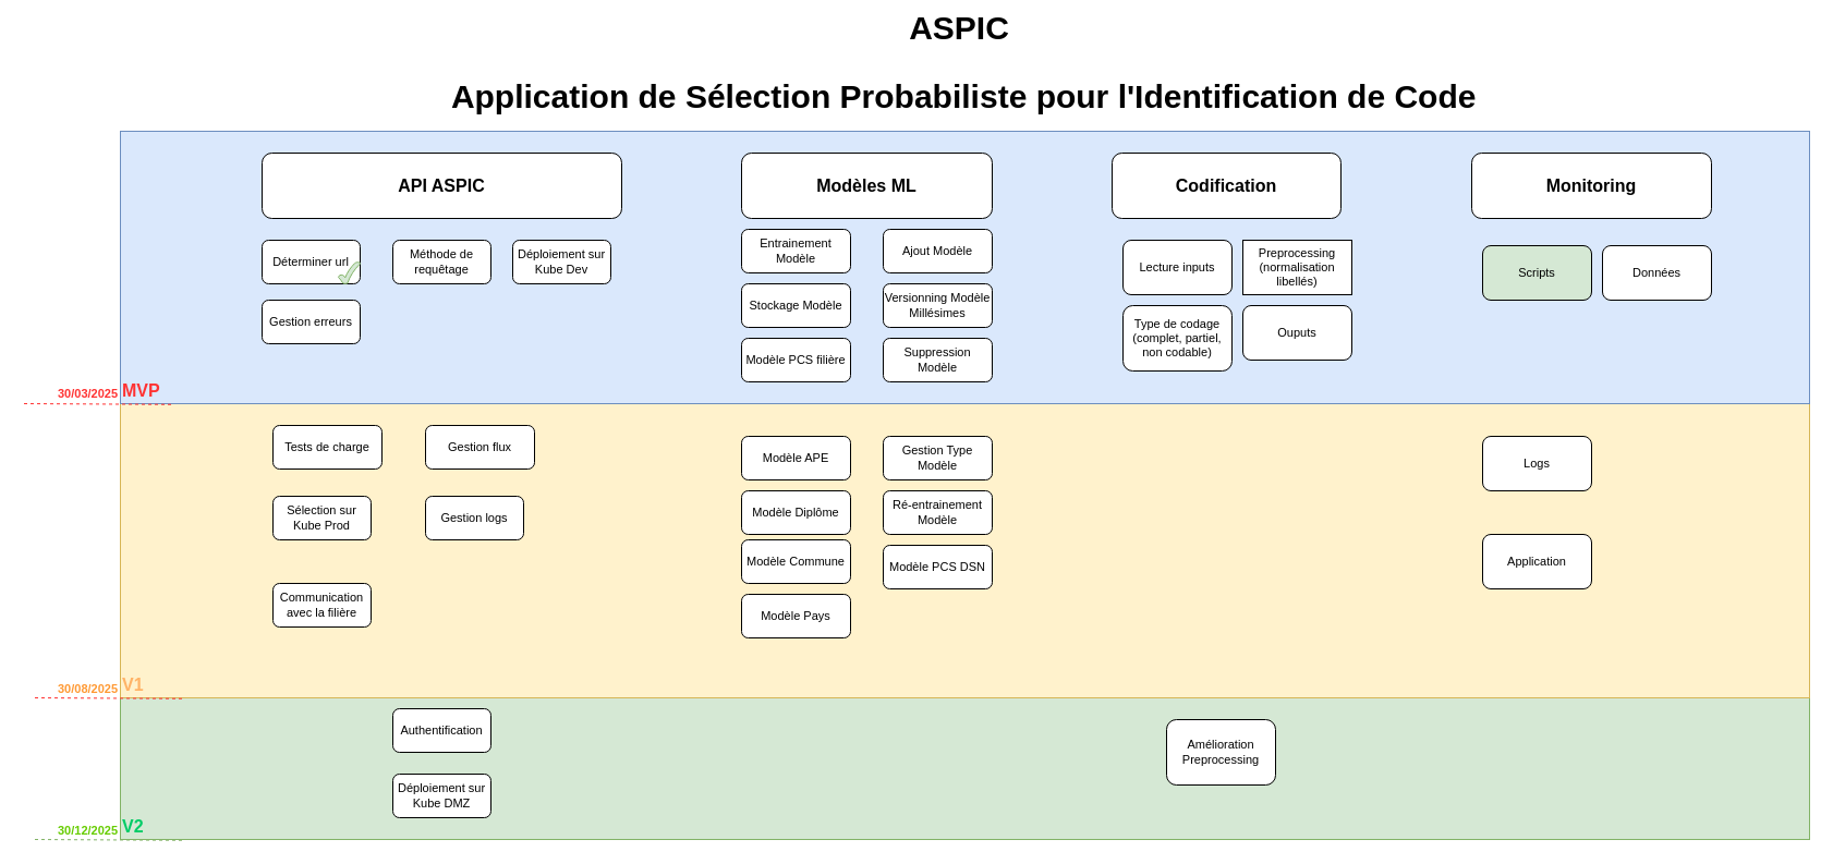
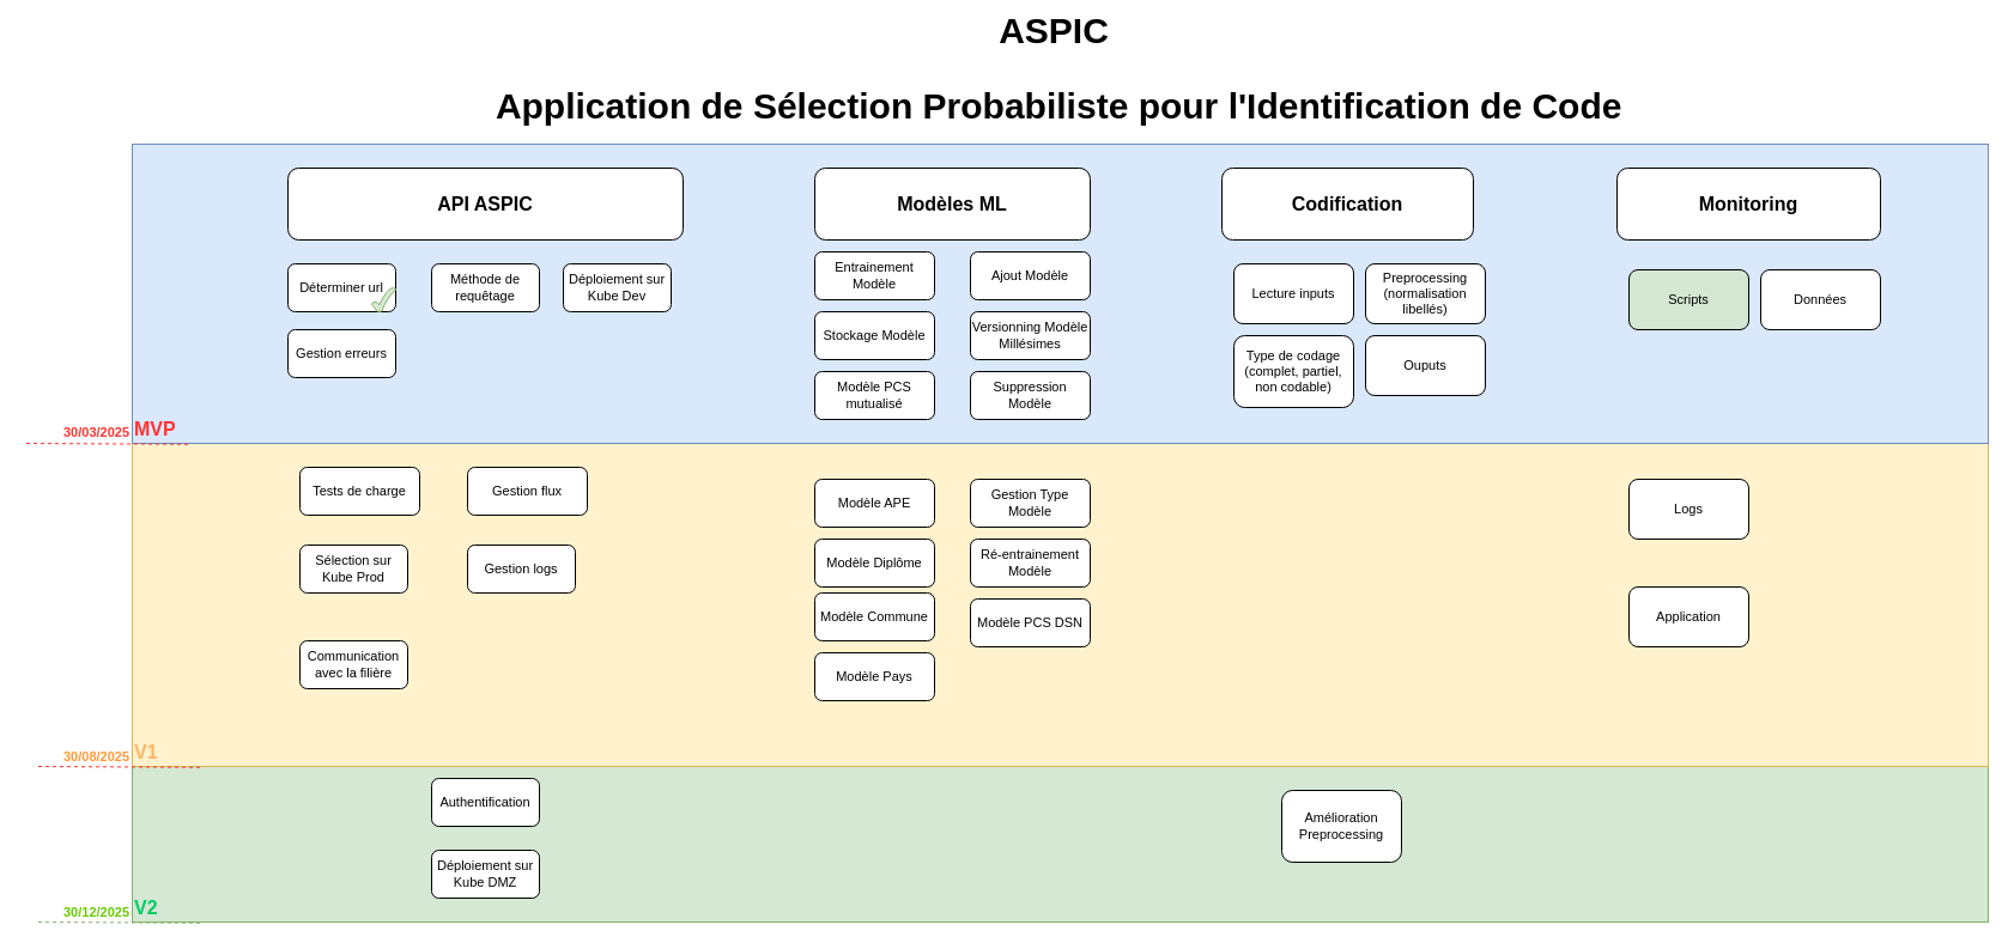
  <mxCell id="0" />
  <mxCell id="1" parent="0" />
  <mxCell id="2" value="&lt;font&gt;V2&lt;/font&gt;" style="rounded=0;html=1;fillColor=#d5e8d4;strokeColor=#82b366;align=left;verticalAlign=bottom;fontStyle=1;fontSize=16;fontColor=#00CC66;" parent="1" vertex="1"><mxGeometry x="110" y="640" width="1550" height="130" as="geometry" /></mxCell>
  <mxCell id="3" value="V1" style="rounded=0;html=1;fillColor=#fff2cc;strokeColor=#d6b656;align=left;verticalAlign=bottom;fontStyle=1;fontSize=16;fontColor=#FFB366;" parent="1" vertex="1"><mxGeometry x="110" y="370" width="1550" height="270" as="geometry" /></mxCell>
  <mxCell id="4" value="&lt;b&gt;&lt;font color=&quot;#ff3333&quot;&gt;MVP&lt;/font&gt;&lt;/b&gt;" style="rounded=0;whiteSpace=wrap;html=1;fillColor=#dae8fc;strokeColor=#6c8ebf;gradientColor=none;align=left;labelPosition=center;verticalLabelPosition=middle;verticalAlign=bottom;fontSize=16;labelBackgroundColor=none;" parent="1" vertex="1"><mxGeometry x="110" y="120" width="1550" height="250" as="geometry" /></mxCell>
  <mxCell id="5" value="API ASPIC" style="rounded=1;whiteSpace=wrap;html=1;fontSize=16;fontStyle=1" parent="1" vertex="1"><mxGeometry x="240" y="140" width="330" height="60" as="geometry" /></mxCell>
  <mxCell id="6" value="&lt;font&gt;ASPIC&lt;/font&gt;&lt;div&gt;&lt;p style=&quot;line-height: 100%; margin-bottom: 0cm&quot; align=&quot;justify&quot; class=&quot;western&quot;&gt;&amp;nbsp;Application de Sélection Probabiliste pour l'Identification de Code&lt;/p&gt;&lt;/div&gt;" style="text;html=1;align=center;verticalAlign=middle;whiteSpace=wrap;rounded=0;fontSize=30;fontStyle=1" parent="1" vertex="1"><mxGeometry x="400" y="20" width="960" height="70" as="geometry" /></mxCell>
  <mxCell id="7" value="Modèles ML" style="rounded=1;whiteSpace=wrap;html=1;fontSize=16;fontStyle=1" parent="1" vertex="1"><mxGeometry x="680" y="140" width="230" height="60" as="geometry" /></mxCell>
  <mxCell id="8" value="Codification" style="rounded=1;whiteSpace=wrap;html=1;fontSize=16;fontStyle=1" parent="1" vertex="1"><mxGeometry x="1020" y="140" width="210" height="60" as="geometry" /></mxCell>
  <mxCell id="9" value="Déterminer url" style="rounded=1;whiteSpace=wrap;html=1;fontSize=11;" parent="1" vertex="1"><mxGeometry x="240" y="220" width="90" height="40" as="geometry" /></mxCell>
  <mxCell id="10" value="Déploiement sur Kube Dev" style="rounded=1;whiteSpace=wrap;html=1;fontSize=11;" parent="1" vertex="1"><mxGeometry x="470" y="220" width="90" height="40" as="geometry" /></mxCell>
  <mxCell id="11" value="Gestion flux" style="rounded=1;whiteSpace=wrap;html=1;fontSize=11;" parent="1" vertex="1"><mxGeometry x="390" y="390" width="100" height="40" as="geometry" /></mxCell>
  <mxCell id="12" value="Authentification" style="rounded=1;whiteSpace=wrap;html=1;fontSize=11;" parent="1" vertex="1"><mxGeometry x="360" y="650" width="90" height="40" as="geometry" /></mxCell>
- <mxCell id="13" value="Preprocessing (normalisation libellés)" style="whiteSpace=wrap;html=1;fontSize=11;rounded=0;" parent="1" vertex="1"><mxGeometry x="1140" y="220" width="100" height="50" as="geometry" /></mxCell>
+ <mxCell id="13" value="Preprocessing (normalisation libellés)" style="rounded=1;whiteSpace=wrap;html=1;fontSize=11;" parent="1" vertex="1"><mxGeometry x="1140" y="220" width="100" height="50" as="geometry" /></mxCell>
  <mxCell id="14" value="Type de codage&lt;div&gt;(complet, partiel, non codable)&lt;/div&gt;" style="rounded=1;whiteSpace=wrap;html=1;fontSize=11;" parent="1" vertex="1"><mxGeometry x="1030" y="280" width="100" height="60" as="geometry" /></mxCell>
  <mxCell id="15" value="Lecture inputs" style="rounded=1;whiteSpace=wrap;html=1;fontSize=11;" parent="1" vertex="1"><mxGeometry x="1030" y="220" width="100" height="50" as="geometry" /></mxCell>
  <mxCell id="16" value="Gestion logs" style="rounded=1;whiteSpace=wrap;html=1;fontSize=11;" parent="1" vertex="1"><mxGeometry x="390" y="455" width="90" height="40" as="geometry" /></mxCell>
  <mxCell id="17" value="Ajout Modèle" style="rounded=1;whiteSpace=wrap;html=1;fontSize=11;" parent="1" vertex="1"><mxGeometry x="810" y="210" width="100" height="40" as="geometry" /></mxCell>
  <mxCell id="18" value="Versionning Modèle&lt;div&gt;Millésimes&lt;/div&gt;" style="rounded=1;whiteSpace=wrap;html=1;fontSize=11;" parent="1" vertex="1"><mxGeometry x="810" y="260" width="100" height="40" as="geometry" /></mxCell>
  <mxCell id="19" value="Amélioration Preprocessing" style="rounded=1;whiteSpace=wrap;html=1;fontSize=11;" parent="1" vertex="1"><mxGeometry x="1070" y="660" width="100" height="60" as="geometry" /></mxCell>
  <mxCell id="20" value="Méthode de requêtage" style="rounded=1;whiteSpace=wrap;html=1;fontSize=11;" parent="1" vertex="1"><mxGeometry x="360" y="220" width="90" height="40" as="geometry" /></mxCell>
  <mxCell id="21" value="" style="endArrow=none;dashed=1;html=1;rounded=0;exitX=0.03;exitY=1.002;exitDx=0;exitDy=0;exitPerimeter=0;strokeColor=#FF3333;flowAnimation=0;fontColor=#FF3333;" parent="1" edge="1"><mxGeometry width="50" height="50" relative="1" as="geometry"><mxPoint x="156.5" y="370.76" as="sourcePoint" /><mxPoint y="370" as="targetPoint" x="20" /></mxGeometry></mxCell>
  <mxCell id="22" value="30/03/2025" style="edgeLabel;html=1;align=center;verticalAlign=middle;resizable=0;points=[];fontColor=#FF3333;fontStyle=1" parent="21" vertex="1" connectable="0"><mxGeometry x="0.758" y="-3" relative="1" as="geometry"><mxPoint x="43" y="-7" as="offset" /></mxGeometry></mxCell>
  <mxCell id="23" value="Sélection sur Kube Prod" style="rounded=1;whiteSpace=wrap;html=1;fontSize=11;" parent="1" vertex="1"><mxGeometry x="250" y="455" width="90" height="40" as="geometry" /></mxCell>
  <mxCell id="24" value="Déploiement sur Kube DMZ" style="rounded=1;whiteSpace=wrap;html=1;fontSize=11;" parent="1" vertex="1"><mxGeometry x="360" y="710" width="90" height="40" as="geometry" /></mxCell>
  <mxCell id="25" value="Stockage Modèle" style="rounded=1;whiteSpace=wrap;html=1;fontSize=11;" parent="1" vertex="1"><mxGeometry x="680" y="260" width="100" height="40" as="geometry" /></mxCell>
  <mxCell id="26" value="Entrainement Modèle" style="rounded=1;whiteSpace=wrap;html=1;fontSize=11;" parent="1" vertex="1"><mxGeometry x="680" y="210" width="100" height="40" as="geometry" /></mxCell>
  <mxCell id="27" value="Ré-entrainement Modèle" style="rounded=1;whiteSpace=wrap;html=1;fontSize=11;" parent="1" vertex="1"><mxGeometry x="810" y="450" width="100" height="40" as="geometry" /></mxCell>
  <mxCell id="28" style="edgeStyle=orthogonalEdgeStyle;rounded=0;orthogonalLoop=1;jettySize=auto;html=1;exitX=0.5;exitY=1;exitDx=0;exitDy=0;" parent="1" source="25" target="25" edge="1"><mxGeometry relative="1" as="geometry" /></mxCell>
  <mxCell id="29" value="Monitoring" style="rounded=1;whiteSpace=wrap;html=1;fontSize=16;fontStyle=1" parent="1" vertex="1"><mxGeometry x="1350" y="140" width="220" height="60" as="geometry" /></mxCell>
  <mxCell id="30" value="Ouputs" style="rounded=1;whiteSpace=wrap;html=1;fontSize=11;" parent="1" vertex="1"><mxGeometry x="1140" y="280" width="100" height="50" as="geometry" /></mxCell>
  <mxCell id="31" value="Scripts" style="rounded=1;whiteSpace=wrap;html=1;fontSize=11;fillColor=#d5e8d4;" parent="1" vertex="1"><mxGeometry x="1360" y="225" width="100" height="50" as="geometry" /></mxCell>
  <mxCell id="32" value="Données" style="rounded=1;whiteSpace=wrap;html=1;fontSize=11;" parent="1" vertex="1"><mxGeometry x="1470" y="225" width="100" height="50" as="geometry" /></mxCell>
  <mxCell id="33" value="Logs" style="rounded=1;whiteSpace=wrap;html=1;fontSize=11;" parent="1" vertex="1"><mxGeometry x="1360" y="400" width="100" height="50" as="geometry" /></mxCell>
  <mxCell id="34" value="Tests de charge" style="rounded=1;whiteSpace=wrap;html=1;fontSize=11;" parent="1" vertex="1"><mxGeometry x="250" y="390" width="100" height="40" as="geometry" /></mxCell>
  <mxCell id="35" value="Application" style="rounded=1;whiteSpace=wrap;html=1;fontSize=11;" parent="1" vertex="1"><mxGeometry x="1360" y="490" width="100" height="50" as="geometry" /></mxCell>
  <mxCell id="36" value="" style="endArrow=none;dashed=1;html=1;rounded=0;exitX=0.03;exitY=1.002;exitDx=0;exitDy=0;exitPerimeter=0;strokeColor=#FF3333;flowAnimation=0;fontColor=#FF9933;" parent="1" edge="1"><mxGeometry width="50" height="50" relative="1" as="geometry"><mxPoint x="166.5" y="640.76" as="sourcePoint" /><mxPoint x="30" y="640" as="targetPoint" /></mxGeometry></mxCell>
  <mxCell id="37" value="30/08/2025" style="edgeLabel;html=1;align=center;verticalAlign=middle;resizable=0;points=[];fontColor=#FF9933;fontStyle=1" parent="36" vertex="1" connectable="0"><mxGeometry x="0.758" y="-3" relative="1" as="geometry"><mxPoint x="33" y="-6" as="offset" /></mxGeometry></mxCell>
  <mxCell id="38" value="Gestion erreurs" style="rounded=1;whiteSpace=wrap;html=1;fontSize=11;" parent="1" vertex="1"><mxGeometry x="240" y="275" width="90" height="40" as="geometry" /></mxCell>
  <mxCell id="39" value="Gestion Type Modèle" style="rounded=1;whiteSpace=wrap;html=1;fontSize=11;" parent="1" vertex="1"><mxGeometry x="810" y="400" width="100" height="40" as="geometry" /></mxCell>
  <mxCell id="40" value="Modèle APE" style="rounded=1;whiteSpace=wrap;html=1;fontSize=11;" parent="1" vertex="1"><mxGeometry x="680" y="400" width="100" height="40" as="geometry" /></mxCell>
  <mxCell id="41" value="Modèle Diplôme" style="rounded=1;whiteSpace=wrap;html=1;fontSize=11;" parent="1" vertex="1"><mxGeometry x="680" y="450" width="100" height="40" as="geometry" /></mxCell>
  <mxCell id="42" value="Modèle Commune" style="rounded=1;whiteSpace=wrap;html=1;fontSize=11;" parent="1" vertex="1"><mxGeometry x="680" y="495" width="100" height="40" as="geometry" /></mxCell>
  <mxCell id="43" value="Modèle Pays" style="rounded=1;whiteSpace=wrap;html=1;fontSize=11;" parent="1" vertex="1"><mxGeometry x="680" y="545" width="100" height="40" as="geometry" /></mxCell>
- <mxCell id="44" value="Modèle PCS filière" style="rounded=1;whiteSpace=wrap;html=1;fontSize=11;" parent="1" vertex="1"><mxGeometry x="680" y="310" width="100" height="40" as="geometry" /></mxCell>
+ <mxCell id="44" value="Modèle PCS mutualisé" style="rounded=1;whiteSpace=wrap;html=1;fontSize=11;" parent="1" vertex="1"><mxGeometry x="680" y="310" width="100" height="40" as="geometry" /></mxCell>
  <mxCell id="45" value="Modèle PCS DSN" style="rounded=1;whiteSpace=wrap;html=1;fontSize=11;" parent="1" vertex="1"><mxGeometry x="810" y="500" width="100" height="40" as="geometry" /></mxCell>
  <mxCell id="46" value="" style="endArrow=none;dashed=1;html=1;rounded=0;exitX=0.03;exitY=1.002;exitDx=0;exitDy=0;exitPerimeter=0;strokeColor=#82b366;flowAnimation=0;fontColor=#66CC00;fillColor=#d5e8d4;" parent="1" edge="1"><mxGeometry width="50" height="50" relative="1" as="geometry"><mxPoint x="166.5" y="770.76" as="sourcePoint" /><mxPoint x="30" y="770" as="targetPoint" /></mxGeometry></mxCell>
  <mxCell id="47" value="30/12/2025" style="edgeLabel;html=1;align=center;verticalAlign=middle;resizable=0;points=[];fontColor=#66CC00;fontStyle=1" parent="46" vertex="1" connectable="0"><mxGeometry x="0.758" y="-3" relative="1" as="geometry"><mxPoint x="33" y="-6" as="offset" /></mxGeometry></mxCell>
  <mxCell id="48" value="Suppression Modèle" style="rounded=1;whiteSpace=wrap;html=1;fontSize=11;" parent="1" vertex="1"><mxGeometry x="810" y="310" width="100" height="40" as="geometry" /></mxCell>
  <mxCell id="49" value="Communication avec la filière" style="rounded=1;whiteSpace=wrap;html=1;fontSize=11;" parent="1" vertex="1"><mxGeometry x="250" y="535" width="90" height="40" as="geometry" /></mxCell>
  <mxCell id="50" value="" style="verticalLabelPosition=bottom;verticalAlign=top;html=1;shape=mxgraph.basic.tick;fillColor=#d5e8d4;strokeColor=#82b366;" parent="1" vertex="1"><mxGeometry x="310" y="240" width="20" height="20" as="geometry" /></mxCell>
